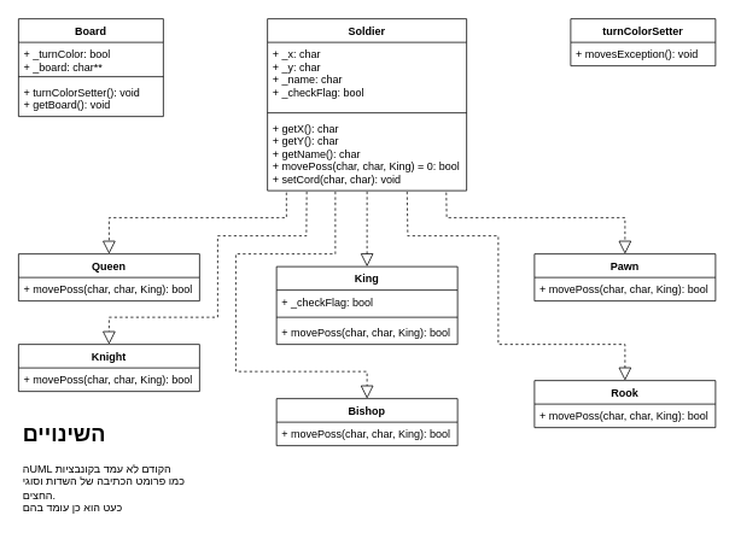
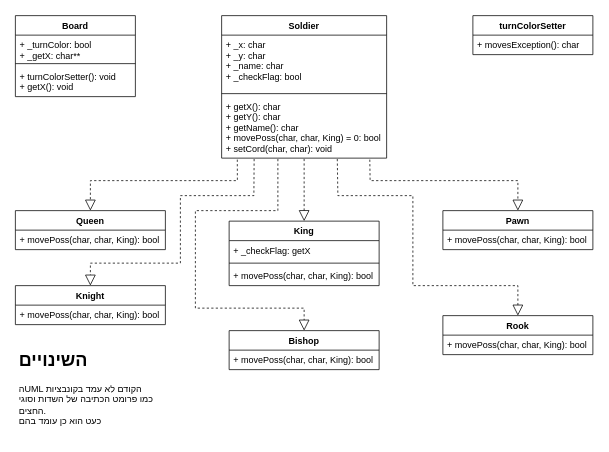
  <mxCell id="0" />
  <mxCell id="1" parent="0" />
  <mxCell id="2" value="Board" style="swimlane;fontStyle=1;align=center;verticalAlign=top;childLayout=stackLayout;horizontal=1;startSize=26;horizontalStack=0;resizeParent=1;resizeParentMax=0;resizeLast=0;collapsible=1;marginBottom=0;" parent="1" vertex="1"><mxGeometry x="20" y="20" width="160" height="108" as="geometry" /></mxCell>
- <mxCell id="3" value="+ _turnColor: bool&#10;+ _board: char**" style="text;strokeColor=none;fillColor=none;align=left;verticalAlign=top;spacingLeft=4;spacingRight=4;overflow=hidden;rotatable=0;points=[[0,0.5],[1,0.5]];portConstraint=eastwest;" parent="2" vertex="1"><mxGeometry y="26" width="160" height="34" as="geometry" /></mxCell>
+ <mxCell id="3" value="+ _turnColor: bool&#10;+ _getX: char**" style="text;strokeColor=none;fillColor=none;align=left;verticalAlign=top;spacingLeft=4;spacingRight=4;overflow=hidden;rotatable=0;points=[[0,0.5],[1,0.5]];portConstraint=eastwest;" parent="2" vertex="1"><mxGeometry y="26" width="160" height="34" as="geometry" /></mxCell>
  <mxCell id="4" value="" style="line;strokeWidth=1;fillColor=none;align=left;verticalAlign=middle;spacingTop=-1;spacingLeft=3;spacingRight=3;rotatable=0;labelPosition=right;points=[];portConstraint=eastwest;" parent="2" vertex="1"><mxGeometry y="60" width="160" height="8" as="geometry" /></mxCell>
- <mxCell id="5" value="+ turnColorSetter(): void&#10;+ getBoard(): void" style="text;strokeColor=none;fillColor=none;align=left;verticalAlign=top;spacingLeft=4;spacingRight=4;overflow=hidden;rotatable=0;points=[[0,0.5],[1,0.5]];portConstraint=eastwest;" parent="2" vertex="1"><mxGeometry y="68" width="160" height="40" as="geometry" /></mxCell>
+ <mxCell id="5" value="+ turnColorSetter(): void&#10;+ getX(): void" style="text;strokeColor=none;fillColor=none;align=left;verticalAlign=top;spacingLeft=4;spacingRight=4;overflow=hidden;rotatable=0;points=[[0,0.5],[1,0.5]];portConstraint=eastwest;" parent="2" vertex="1"><mxGeometry y="68" width="160" height="40" as="geometry" /></mxCell>
  <mxCell id="6" value="turnColorSetter" style="swimlane;fontStyle=1;align=center;verticalAlign=top;childLayout=stackLayout;horizontal=1;startSize=26;horizontalStack=0;resizeParent=1;resizeParentMax=0;resizeLast=0;collapsible=1;marginBottom=0;" parent="1" vertex="1"><mxGeometry x="630" y="20" width="160" height="52" as="geometry" /></mxCell>
- <mxCell id="7" value="+ movesException(): void" style="text;strokeColor=none;fillColor=none;align=left;verticalAlign=top;spacingLeft=4;spacingRight=4;overflow=hidden;rotatable=0;points=[[0,0.5],[1,0.5]];portConstraint=eastwest;" parent="6" vertex="1"><mxGeometry y="26" width="160" height="26" as="geometry" /></mxCell>
+ <mxCell id="7" value="+ movesException(): char" style="text;strokeColor=none;fillColor=none;align=left;verticalAlign=top;spacingLeft=4;spacingRight=4;overflow=hidden;rotatable=0;points=[[0,0.5],[1,0.5]];portConstraint=eastwest;" parent="6" vertex="1"><mxGeometry y="26" width="160" height="26" as="geometry" /></mxCell>
  <mxCell id="8" value="Soldier" style="swimlane;fontStyle=1;align=center;verticalAlign=top;childLayout=stackLayout;horizontal=1;startSize=26;horizontalStack=0;resizeParent=1;resizeParentMax=0;resizeLast=0;collapsible=1;marginBottom=0;gradientColor=none;" parent="1" vertex="1"><mxGeometry x="295" y="20" width="220" height="190" as="geometry" /></mxCell>
  <mxCell id="9" value="+ _x: char&#10;+ _y: char&#10;+ _name: char&#10;+ _checkFlag: bool" style="text;strokeColor=none;fillColor=none;align=left;verticalAlign=top;spacingLeft=4;spacingRight=4;overflow=hidden;rotatable=0;points=[[0,0.5],[1,0.5]];portConstraint=eastwest;" parent="8" vertex="1"><mxGeometry y="26" width="220" height="74" as="geometry" /></mxCell>
  <mxCell id="10" value="" style="line;strokeWidth=1;fillColor=none;align=left;verticalAlign=middle;spacingTop=-1;spacingLeft=3;spacingRight=3;rotatable=0;labelPosition=right;points=[];portConstraint=eastwest;" parent="8" vertex="1"><mxGeometry y="100" width="220" height="8" as="geometry" /></mxCell>
  <mxCell id="11" value="+ getX(): char&#10;+ getY(): char&#10;+ getName(): char&#10;+ movePoss(char, char, King) = 0: bool&#10;+ setCord(char, char): void" style="text;strokeColor=none;fillColor=none;align=left;verticalAlign=top;spacingLeft=4;spacingRight=4;overflow=hidden;rotatable=0;points=[[0,0.5],[1,0.5]];portConstraint=eastwest;" parent="8" vertex="1"><mxGeometry y="108" width="220" height="82" as="geometry" /></mxCell>
  <mxCell id="12" value="" style="endArrow=block;dashed=1;endFill=0;endSize=12;html=1;rounded=0;exitX=0.898;exitY=1.024;exitDx=0;exitDy=0;exitPerimeter=0;entryX=0.5;entryY=0;entryDx=0;entryDy=0;" parent="1" source="11" target="13" edge="1"><mxGeometry width="160" relative="1" as="geometry"><mxPoint x="390" y="220" as="sourcePoint" /><mxPoint x="740" y="280" as="targetPoint" /><Array as="points"><mxPoint x="493" y="240" /><mxPoint x="690" y="240" /></Array></mxGeometry></mxCell>
  <mxCell id="13" value="Pawn" style="swimlane;fontStyle=1;align=center;verticalAlign=top;childLayout=stackLayout;horizontal=1;startSize=26;horizontalStack=0;resizeParent=1;resizeParentMax=0;resizeLast=0;collapsible=1;marginBottom=0;gradientColor=none;" parent="1" vertex="1"><mxGeometry x="590" y="280" width="200" height="52" as="geometry" /></mxCell>
  <mxCell id="14" value="+ movePoss(char, char, King): bool" style="text;strokeColor=none;fillColor=none;align=left;verticalAlign=top;spacingLeft=4;spacingRight=4;overflow=hidden;rotatable=0;points=[[0,0.5],[1,0.5]];portConstraint=eastwest;" parent="13" vertex="1"><mxGeometry y="26" width="200" height="26" as="geometry" /></mxCell>
  <mxCell id="15" value="Queen" style="swimlane;fontStyle=1;align=center;verticalAlign=top;childLayout=stackLayout;horizontal=1;startSize=26;horizontalStack=0;resizeParent=1;resizeParentMax=0;resizeLast=0;collapsible=1;marginBottom=0;gradientColor=none;" parent="1" vertex="1"><mxGeometry x="20" y="280" width="200" height="52" as="geometry" /></mxCell>
  <mxCell id="16" value="+ movePoss(char, char, King): bool" style="text;strokeColor=none;fillColor=none;align=left;verticalAlign=top;spacingLeft=4;spacingRight=4;overflow=hidden;rotatable=0;points=[[0,0.5],[1,0.5]];portConstraint=eastwest;" parent="15" vertex="1"><mxGeometry y="26" width="200" height="26" as="geometry" /></mxCell>
  <mxCell id="17" value="" style="endArrow=block;dashed=1;endFill=0;endSize=12;html=1;rounded=0;entryX=0.5;entryY=0;entryDx=0;entryDy=0;exitX=0.095;exitY=1.024;exitDx=0;exitDy=0;exitPerimeter=0;" parent="1" source="11" target="15" edge="1"><mxGeometry width="160" relative="1" as="geometry"><mxPoint x="405" y="210" as="sourcePoint" /><mxPoint x="570" y="210" as="targetPoint" /><Array as="points"><mxPoint x="316" y="240" /><mxPoint x="120" y="240" /></Array></mxGeometry></mxCell>
  <mxCell id="18" value="Knight" style="swimlane;fontStyle=1;align=center;verticalAlign=top;childLayout=stackLayout;horizontal=1;startSize=26;horizontalStack=0;resizeParent=1;resizeParentMax=0;resizeLast=0;collapsible=1;marginBottom=0;gradientColor=none;" parent="1" vertex="1"><mxGeometry x="20" y="380" width="200" height="52" as="geometry" /></mxCell>
  <mxCell id="19" value="+ movePoss(char, char, King): bool" style="text;strokeColor=none;fillColor=none;align=left;verticalAlign=top;spacingLeft=4;spacingRight=4;overflow=hidden;rotatable=0;points=[[0,0.5],[1,0.5]];portConstraint=eastwest;" parent="18" vertex="1"><mxGeometry y="26" width="200" height="26" as="geometry" /></mxCell>
  <mxCell id="20" value="Bishop" style="swimlane;fontStyle=1;align=center;verticalAlign=top;childLayout=stackLayout;horizontal=1;startSize=26;horizontalStack=0;resizeParent=1;resizeParentMax=0;resizeLast=0;collapsible=1;marginBottom=0;gradientColor=none;" parent="1" vertex="1"><mxGeometry x="305" y="440" width="200" height="52" as="geometry" /></mxCell>
  <mxCell id="21" value="+ movePoss(char, char, King): bool" style="text;strokeColor=none;fillColor=none;align=left;verticalAlign=top;spacingLeft=4;spacingRight=4;overflow=hidden;rotatable=0;points=[[0,0.5],[1,0.5]];portConstraint=eastwest;" parent="20" vertex="1"><mxGeometry y="26" width="200" height="26" as="geometry" /></mxCell>
  <mxCell id="22" value="Rook" style="swimlane;fontStyle=1;align=center;verticalAlign=top;childLayout=stackLayout;horizontal=1;startSize=26;horizontalStack=0;resizeParent=1;resizeParentMax=0;resizeLast=0;collapsible=1;marginBottom=0;gradientColor=none;" parent="1" vertex="1"><mxGeometry x="590" y="420" width="200" height="52" as="geometry" /></mxCell>
  <mxCell id="23" value="+ movePoss(char, char, King): bool" style="text;strokeColor=none;fillColor=none;align=left;verticalAlign=top;spacingLeft=4;spacingRight=4;overflow=hidden;rotatable=0;points=[[0,0.5],[1,0.5]];portConstraint=eastwest;" parent="22" vertex="1"><mxGeometry y="26" width="200" height="26" as="geometry" /></mxCell>
  <mxCell id="24" value="King" style="swimlane;fontStyle=1;align=center;verticalAlign=top;childLayout=stackLayout;horizontal=1;startSize=26;horizontalStack=0;resizeParent=1;resizeParentMax=0;resizeLast=0;collapsible=1;marginBottom=0;gradientColor=none;" parent="1" vertex="1"><mxGeometry x="305" y="294" width="200" height="86" as="geometry" /></mxCell>
- <mxCell id="25" value="+ _checkFlag: bool" style="text;strokeColor=none;fillColor=none;align=left;verticalAlign=top;spacingLeft=4;spacingRight=4;overflow=hidden;rotatable=0;points=[[0,0.5],[1,0.5]];portConstraint=eastwest;" parent="24" vertex="1"><mxGeometry y="26" width="200" height="26" as="geometry" /></mxCell>
+ <mxCell id="25" value="+ _checkFlag: getX" style="text;strokeColor=none;fillColor=none;align=left;verticalAlign=top;spacingLeft=4;spacingRight=4;overflow=hidden;rotatable=0;points=[[0,0.5],[1,0.5]];portConstraint=eastwest;" parent="24" vertex="1"><mxGeometry y="26" width="200" height="26" as="geometry" /></mxCell>
  <mxCell id="26" value="" style="line;strokeWidth=1;fillColor=none;align=left;verticalAlign=middle;spacingTop=-1;spacingLeft=3;spacingRight=3;rotatable=0;labelPosition=right;points=[];portConstraint=eastwest;" parent="24" vertex="1"><mxGeometry y="52" width="200" height="8" as="geometry" /></mxCell>
  <mxCell id="27" value="+ movePoss(char, char, King): bool" style="text;strokeColor=none;fillColor=none;align=left;verticalAlign=top;spacingLeft=4;spacingRight=4;overflow=hidden;rotatable=0;points=[[0,0.5],[1,0.5]];portConstraint=eastwest;" parent="24" vertex="1"><mxGeometry y="60" width="200" height="26" as="geometry" /></mxCell>
  <mxCell id="28" value="" style="endArrow=block;dashed=1;endFill=0;endSize=12;html=1;rounded=0;exitX=0.5;exitY=1.012;exitDx=0;exitDy=0;exitPerimeter=0;entryX=0.5;entryY=0;entryDx=0;entryDy=0;" parent="1" source="11" target="24" edge="1"><mxGeometry width="160" relative="1" as="geometry"><mxPoint x="310" y="420" as="sourcePoint" /><mxPoint x="470" y="420" as="targetPoint" /></mxGeometry></mxCell>
  <mxCell id="29" value="" style="endArrow=block;dashed=1;endFill=0;endSize=12;html=1;rounded=0;exitX=0.341;exitY=1.014;exitDx=0;exitDy=0;exitPerimeter=0;entryX=0.5;entryY=0;entryDx=0;entryDy=0;" parent="1" source="11" target="20" edge="1"><mxGeometry width="160" relative="1" as="geometry"><mxPoint x="320" y="400" as="sourcePoint" /><mxPoint x="480" y="400" as="targetPoint" /><Array as="points"><mxPoint x="370" y="280" /><mxPoint x="260" y="280" /><mxPoint x="260" y="410" /><mxPoint x="405" y="410" /></Array></mxGeometry></mxCell>
  <mxCell id="30" value="" style="endArrow=block;dashed=1;endFill=0;endSize=12;html=1;rounded=0;exitX=0.197;exitY=1.014;exitDx=0;exitDy=0;exitPerimeter=0;entryX=0.5;entryY=0;entryDx=0;entryDy=0;" parent="1" source="11" target="18" edge="1"><mxGeometry width="160" relative="1" as="geometry"><mxPoint x="160" y="460" as="sourcePoint" /><mxPoint x="320" y="460" as="targetPoint" /><Array as="points"><mxPoint x="338" y="260" /><mxPoint x="240" y="260" /><mxPoint x="240" y="350" /><mxPoint x="120" y="350" /></Array></mxGeometry></mxCell>
  <mxCell id="31" value="" style="endArrow=block;dashed=1;endFill=0;endSize=12;html=1;rounded=0;entryX=0.5;entryY=0;entryDx=0;entryDy=0;exitX=0.701;exitY=1.014;exitDx=0;exitDy=0;exitPerimeter=0;" parent="1" source="11" target="22" edge="1"><mxGeometry width="160" relative="1" as="geometry"><mxPoint x="440" y="210" as="sourcePoint" /><mxPoint x="600" y="210" as="targetPoint" /><Array as="points"><mxPoint x="450" y="260" /><mxPoint x="550" y="260" /><mxPoint x="550" y="380" /><mxPoint x="690" y="380" /></Array></mxGeometry></mxCell>
  <mxCell id="32" value="&lt;h1&gt;השינויים&lt;/h1&gt;&lt;div&gt;הUML הקודם לא עמד בקונבציות כמו פרומט הכתיבה של השדות וסוגי החצים.&lt;br&gt;כעט הוא כן עומד בהם&lt;/div&gt;" style="text;html=1;strokeColor=none;fillColor=none;spacing=5;spacingTop=-20;whiteSpace=wrap;overflow=hidden;rounded=0;" parent="1" vertex="1"><mxGeometry x="20" y="460" width="190" height="120" as="geometry" /></mxCell>
